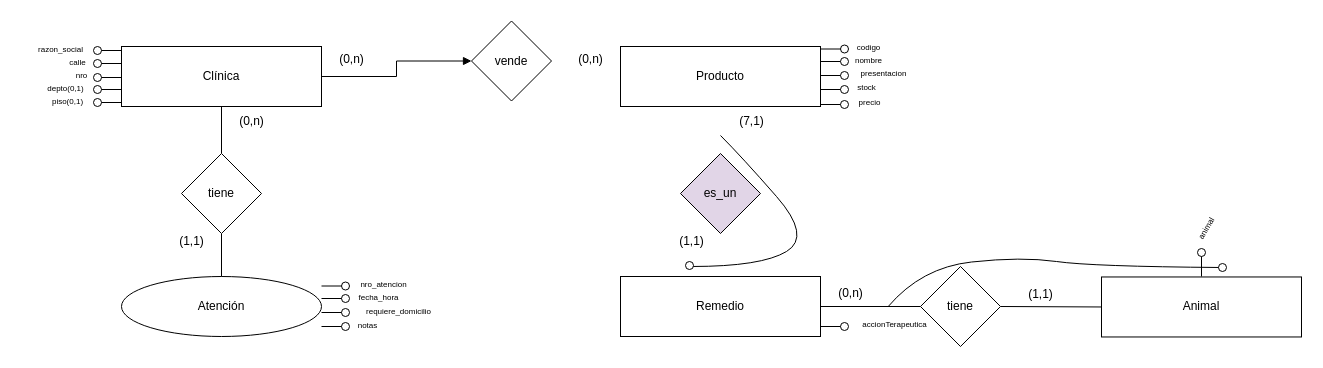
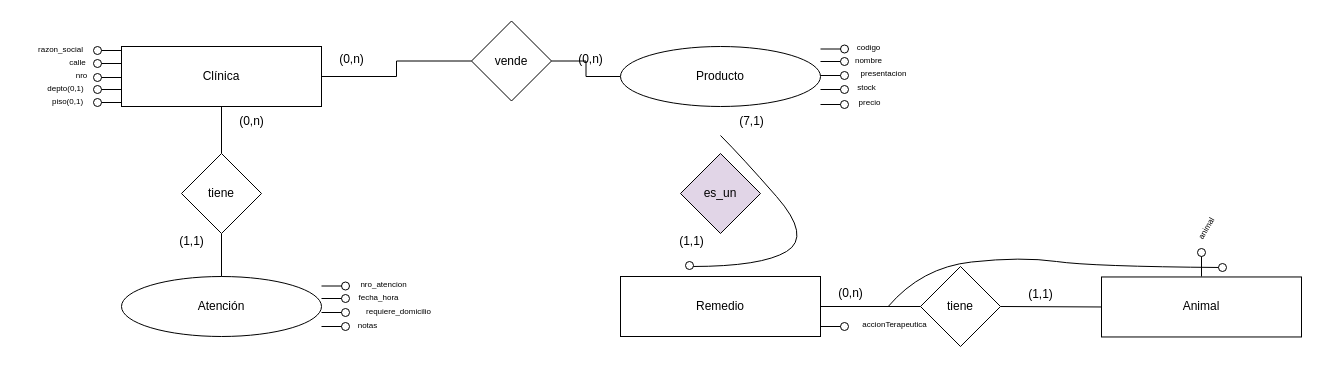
  <mxCell id="0" />
  <mxCell id="1" parent="0" />
  <mxCell id="2" value="&lt;font style=&quot;font-size: 8px;&quot;&gt;animal&lt;/font&gt;" style="text;html=1;align=center;verticalAlign=middle;resizable=0;points=[];autosize=1;strokeColor=none;fillColor=none;rotation=-60;" parent="1" vertex="1"><mxGeometry x="1180" y="213.001" width="50" height="30" as="geometry" /></mxCell>
  <mxCell id="3" value="Animal" style="rounded=0;whiteSpace=wrap;html=1;" parent="1" vertex="1"><mxGeometry x="1101" y="276.47" width="200" height="60" as="geometry" /></mxCell>
  <mxCell id="4" style="edgeStyle=orthogonalEdgeStyle;rounded=0;orthogonalLoop=1;jettySize=auto;html=1;entryX=0;entryY=0.5;entryDx=0;entryDy=0;endArrow=none;startFill=0;" parent="1" target="3" edge="1"><mxGeometry relative="1" as="geometry"><mxPoint x="1000" y="306" as="sourcePoint" /><mxPoint x="1109" y="306.47" as="targetPoint" /></mxGeometry></mxCell>
  <mxCell id="5" value="tiene" style="rhombus;whiteSpace=wrap;html=1;" parent="1" vertex="1"><mxGeometry x="920" y="266" width="80" height="80" as="geometry" /></mxCell>
  <mxCell id="6" value="(1,1)" style="text;html=1;align=center;verticalAlign=middle;resizable=0;points=[];autosize=1;strokeColor=none;fillColor=none;" parent="1" vertex="1"><mxGeometry x="1010" y="279" width="60" height="30" as="geometry" /></mxCell>
  <mxCell id="7" value="" style="group;rotation=0;" parent="1" vertex="1" connectable="0"><mxGeometry x="1197" y="248.001" width="8" height="28" as="geometry" /></mxCell>
  <mxCell id="8" value="" style="ellipse;whiteSpace=wrap;html=1;aspect=fixed;fillColor=light-dark(#FFFFFF,#FFFFFF);rotation=0;fontStyle=1" parent="7" vertex="1"><mxGeometry width="8" height="8" as="geometry" /></mxCell>
  <mxCell id="9" style="edgeStyle=orthogonalEdgeStyle;rounded=0;orthogonalLoop=1;jettySize=auto;html=1;endArrow=none;startFill=0;" parent="7" edge="1"><mxGeometry relative="1" as="geometry"><mxPoint x="4" y="28" as="targetPoint" /><mxPoint x="4" y="8" as="sourcePoint" /></mxGeometry></mxCell>
- <mxCell id="10" style="edgeStyle=orthogonalEdgeStyle;rounded=0;orthogonalLoop=1;jettySize=auto;html=1;entryX=0;entryY=0.5;entryDx=0;entryDy=0;endArrow=block;startFill=0;" parent="1" source="12" target="29" edge="1"><mxGeometry relative="1" as="geometry" /></mxCell>
+ <mxCell id="10" style="edgeStyle=orthogonalEdgeStyle;rounded=0;orthogonalLoop=1;jettySize=auto;html=1;entryX=0;entryY=0.5;entryDx=0;entryDy=0;endArrow=none;startFill=0;" parent="1" source="12" target="29" edge="1"><mxGeometry relative="1" as="geometry" /></mxCell>
  <mxCell id="11" style="edgeStyle=orthogonalEdgeStyle;rounded=0;orthogonalLoop=1;jettySize=auto;html=1;entryX=0.5;entryY=0;entryDx=0;entryDy=0;endArrow=none;startFill=0;" parent="1" source="12" target="88" edge="1"><mxGeometry relative="1" as="geometry" /></mxCell>
  <mxCell id="12" value="Clínica" style="rounded=0;whiteSpace=wrap;html=1;" parent="1" vertex="1"><mxGeometry x="121" y="46" width="200" height="60" as="geometry" /></mxCell>
  <mxCell id="13" value="" style="group;rotation=-90;" parent="1" vertex="1" connectable="0"><mxGeometry x="103" y="36.001" width="8" height="28" as="geometry" /></mxCell>
  <mxCell id="14" value="" style="ellipse;whiteSpace=wrap;html=1;aspect=fixed;fillColor=light-dark(#FFFFFF,#FFFFFF);rotation=-90;" parent="13" vertex="1"><mxGeometry x="-10" y="10" width="8" height="8" as="geometry" /></mxCell>
  <mxCell id="15" style="edgeStyle=orthogonalEdgeStyle;rounded=0;orthogonalLoop=1;jettySize=auto;html=1;endArrow=none;startFill=0;" parent="13" edge="1"><mxGeometry relative="1" as="geometry"><mxPoint x="18" y="14" as="targetPoint" /><mxPoint x="-2" y="14" as="sourcePoint" /></mxGeometry></mxCell>
  <mxCell id="16" value="&lt;font style=&quot;font-size: 8px;&quot;&gt;calle&lt;/font&gt;" style="text;html=1;align=center;verticalAlign=middle;resizable=0;points=[];autosize=1;strokeColor=none;fillColor=none;rotation=0;" parent="1" vertex="1"><mxGeometry x="52" y="46.001" width="50" height="30" as="geometry" /></mxCell>
  <mxCell id="17" value="" style="group;rotation=-90;" parent="1" vertex="1" connectable="0"><mxGeometry x="103" y="49.001" width="8" height="28" as="geometry" /></mxCell>
  <mxCell id="18" value="" style="ellipse;whiteSpace=wrap;html=1;aspect=fixed;fillColor=light-dark(#FFFFFF,transparent);rotation=-90;" parent="17" vertex="1"><mxGeometry x="-10" y="10" width="8" height="8" as="geometry" /></mxCell>
  <mxCell id="19" style="edgeStyle=orthogonalEdgeStyle;rounded=0;orthogonalLoop=1;jettySize=auto;html=1;endArrow=none;startFill=0;" parent="17" edge="1"><mxGeometry relative="1" as="geometry"><mxPoint x="18" y="14" as="targetPoint" /><mxPoint x="-2" y="14" as="sourcePoint" /></mxGeometry></mxCell>
  <mxCell id="20" value="&lt;font style=&quot;font-size: 8px;&quot;&gt;razon_social&lt;/font&gt;" style="text;html=1;align=center;verticalAlign=middle;resizable=0;points=[];autosize=1;strokeColor=none;fillColor=none;rotation=0;" parent="1" vertex="1"><mxGeometry x="20" y="33.001" width="80" height="30" as="geometry" /></mxCell>
  <mxCell id="21" value="" style="group;rotation=-90;" parent="1" vertex="1" connectable="0"><mxGeometry x="103" y="63.001" width="8" height="28" as="geometry" /></mxCell>
  <mxCell id="22" value="" style="ellipse;whiteSpace=wrap;html=1;aspect=fixed;fillColor=light-dark(#FFFFFF,transparent);rotation=-90;" parent="21" vertex="1"><mxGeometry x="-10" y="10" width="8" height="8" as="geometry" /></mxCell>
  <mxCell id="23" style="edgeStyle=orthogonalEdgeStyle;rounded=0;orthogonalLoop=1;jettySize=auto;html=1;endArrow=none;startFill=0;" parent="21" edge="1"><mxGeometry relative="1" as="geometry"><mxPoint x="18" y="14" as="targetPoint" /><mxPoint x="-2" y="14" as="sourcePoint" /></mxGeometry></mxCell>
  <mxCell id="24" value="" style="group;rotation=-90;" parent="1" vertex="1" connectable="0"><mxGeometry x="103" y="75.001" width="8" height="28" as="geometry" /></mxCell>
  <mxCell id="25" value="" style="ellipse;whiteSpace=wrap;html=1;aspect=fixed;fillColor=light-dark(#FFFFFF,transparent);rotation=-90;" parent="24" vertex="1"><mxGeometry x="-10" y="10" width="8" height="8" as="geometry" /></mxCell>
  <mxCell id="26" style="edgeStyle=orthogonalEdgeStyle;rounded=0;orthogonalLoop=1;jettySize=auto;html=1;endArrow=none;startFill=0;" parent="24" edge="1"><mxGeometry relative="1" as="geometry"><mxPoint x="18" y="14" as="targetPoint" /><mxPoint x="-2" y="14" as="sourcePoint" /></mxGeometry></mxCell>
  <mxCell id="27" value="&lt;font style=&quot;font-size: 8px;&quot;&gt;nro&lt;/font&gt;" style="text;html=1;align=center;verticalAlign=middle;resizable=0;points=[];autosize=1;strokeColor=none;fillColor=none;rotation=0;" parent="1" vertex="1"><mxGeometry x="61" y="59.001" width="40" height="30" as="geometry" /></mxCell>
  <mxCell id="28" value="&lt;font style=&quot;font-size: 8px;&quot;&gt;piso(0,1)&lt;/font&gt;" style="text;html=1;align=center;verticalAlign=middle;resizable=0;points=[];autosize=1;strokeColor=none;fillColor=none;rotation=0;" parent="1" vertex="1"><mxGeometry x="32" y="85.001" width="70" height="30" as="geometry" /></mxCell>
  <mxCell id="29" value="vende" style="rhombus;whiteSpace=wrap;html=1;" parent="1" vertex="1"><mxGeometry x="471" y="20.5" width="80" height="80" as="geometry" /></mxCell>
- <mxCell id="31" value="Producto" style="rounded=0;whiteSpace=wrap;html=1;" parent="1" vertex="1"><mxGeometry x="620" y="46" width="200" height="60" as="geometry" /></mxCell>
+ <mxCell id="30" style="edgeStyle=orthogonalEdgeStyle;rounded=0;orthogonalLoop=1;jettySize=auto;html=1;entryX=1;entryY=0.5;entryDx=0;entryDy=0;endArrow=none;startFill=0;" parent="1" source="31" target="29" edge="1"><mxGeometry relative="1" as="geometry" /></mxCell>
+ <mxCell id="31" value="Producto" style="ellipse;whiteSpace=wrap;html=1;" parent="1" vertex="1"><mxGeometry x="620" y="46" width="200" height="60" as="geometry" /></mxCell>
  <mxCell id="32" value="(0,n)" style="text;html=1;align=center;verticalAlign=middle;resizable=0;points=[];autosize=1;strokeColor=none;fillColor=none;" parent="1" vertex="1"><mxGeometry x="560" y="44" width="60" height="30" as="geometry" /></mxCell>
  <mxCell id="33" value="" style="group;rotation=90;" parent="1" vertex="1" connectable="0"><mxGeometry x="830" y="34.501" width="8" height="28" as="geometry" /></mxCell>
  <mxCell id="34" value="" style="ellipse;whiteSpace=wrap;html=1;aspect=fixed;fillColor=light-dark(#FFFFFF,#FFFFFF);rotation=90;" parent="33" vertex="1"><mxGeometry x="10" y="10" width="8" height="8" as="geometry" /></mxCell>
  <mxCell id="35" style="edgeStyle=orthogonalEdgeStyle;rounded=0;orthogonalLoop=1;jettySize=auto;html=1;endArrow=none;startFill=0;" parent="33" edge="1"><mxGeometry relative="1" as="geometry"><mxPoint x="-10" y="14" as="targetPoint" /><mxPoint x="10" y="14" as="sourcePoint" /></mxGeometry></mxCell>
  <mxCell id="36" value="&lt;font style=&quot;font-size: 8px;&quot;&gt;codigo&lt;/font&gt;" style="text;html=1;align=center;verticalAlign=middle;resizable=0;points=[];autosize=1;strokeColor=none;fillColor=none;rotation=0;" parent="1" vertex="1"><mxGeometry x="843" y="30.501" width="50" height="30" as="geometry" /></mxCell>
  <mxCell id="37" value="&lt;font style=&quot;font-size: 8px;&quot;&gt;nombre&lt;/font&gt;" style="text;html=1;align=center;verticalAlign=middle;resizable=0;points=[];autosize=1;strokeColor=none;fillColor=none;rotation=0;" parent="1" vertex="1"><mxGeometry x="843" y="44.001" width="50" height="30" as="geometry" /></mxCell>
  <mxCell id="38" value="" style="group;rotation=90;" parent="1" vertex="1" connectable="0"><mxGeometry x="830" y="47.001" width="8" height="28" as="geometry" /></mxCell>
  <mxCell id="39" value="" style="ellipse;whiteSpace=wrap;html=1;aspect=fixed;fillColor=light-dark(#FFFFFF,transparent);rotation=90;" parent="38" vertex="1"><mxGeometry x="10" y="10" width="8" height="8" as="geometry" /></mxCell>
  <mxCell id="40" style="edgeStyle=orthogonalEdgeStyle;rounded=0;orthogonalLoop=1;jettySize=auto;html=1;endArrow=none;startFill=0;" parent="38" edge="1"><mxGeometry relative="1" as="geometry"><mxPoint x="-10" y="14" as="targetPoint" /><mxPoint x="10" y="14" as="sourcePoint" /></mxGeometry></mxCell>
  <mxCell id="41" value="" style="group;rotation=90;" parent="1" vertex="1" connectable="0"><mxGeometry x="830" y="61.001" width="8" height="28" as="geometry" /></mxCell>
  <mxCell id="42" value="" style="ellipse;whiteSpace=wrap;html=1;aspect=fixed;fillColor=light-dark(#FFFFFF,transparent);rotation=90;" parent="41" vertex="1"><mxGeometry x="10" y="10" width="8" height="8" as="geometry" /></mxCell>
  <mxCell id="43" style="edgeStyle=orthogonalEdgeStyle;rounded=0;orthogonalLoop=1;jettySize=auto;html=1;endArrow=none;startFill=0;" parent="41" edge="1"><mxGeometry relative="1" as="geometry"><mxPoint x="-10" y="14" as="targetPoint" /><mxPoint x="10" y="14" as="sourcePoint" /></mxGeometry></mxCell>
  <mxCell id="44" value="&lt;font style=&quot;font-size: 8px;&quot;&gt;presentacion&lt;/font&gt;" style="text;html=1;align=center;verticalAlign=middle;resizable=0;points=[];autosize=1;strokeColor=none;fillColor=none;rotation=0;" parent="1" vertex="1"><mxGeometry x="843" y="57.001" width="80" height="30" as="geometry" /></mxCell>
  <mxCell id="45" value="&lt;font style=&quot;font-size: 8px;&quot;&gt;stock&lt;/font&gt;" style="text;html=1;align=center;verticalAlign=middle;resizable=0;points=[];autosize=1;strokeColor=none;fillColor=none;rotation=0;" parent="1" vertex="1"><mxGeometry x="841" y="71.001" width="50" height="30" as="geometry" /></mxCell>
  <mxCell id="46" value="" style="group;rotation=90;" parent="1" vertex="1" connectable="0"><mxGeometry x="830" y="75.001" width="8" height="28" as="geometry" /></mxCell>
  <mxCell id="47" value="" style="ellipse;whiteSpace=wrap;html=1;aspect=fixed;fillColor=light-dark(#FFFFFF,transparent);rotation=90;" parent="46" vertex="1"><mxGeometry x="10" y="10" width="8" height="8" as="geometry" /></mxCell>
  <mxCell id="48" style="edgeStyle=orthogonalEdgeStyle;rounded=0;orthogonalLoop=1;jettySize=auto;html=1;endArrow=none;startFill=0;" parent="46" edge="1"><mxGeometry relative="1" as="geometry"><mxPoint x="-10" y="14" as="targetPoint" /><mxPoint x="10" y="14" as="sourcePoint" /></mxGeometry></mxCell>
  <mxCell id="49" value="" style="group;rotation=90;" parent="1" vertex="1" connectable="0"><mxGeometry x="830" y="90.001" width="8" height="28" as="geometry" /></mxCell>
  <mxCell id="50" value="" style="ellipse;whiteSpace=wrap;html=1;aspect=fixed;fillColor=light-dark(#FFFFFF,transparent);rotation=90;" parent="49" vertex="1"><mxGeometry x="10" y="10" width="8" height="8" as="geometry" /></mxCell>
  <mxCell id="51" style="edgeStyle=orthogonalEdgeStyle;rounded=0;orthogonalLoop=1;jettySize=auto;html=1;endArrow=none;startFill=0;" parent="49" edge="1"><mxGeometry relative="1" as="geometry"><mxPoint x="-10" y="14" as="targetPoint" /><mxPoint x="10" y="14" as="sourcePoint" /></mxGeometry></mxCell>
  <mxCell id="52" value="&lt;font style=&quot;font-size: 8px;&quot;&gt;precio&lt;/font&gt;" style="text;html=1;align=center;verticalAlign=middle;resizable=0;points=[];autosize=1;strokeColor=none;fillColor=none;rotation=0;" parent="1" vertex="1"><mxGeometry x="844" y="86.001" width="50" height="30" as="geometry" /></mxCell>
  <mxCell id="53" style="edgeStyle=orthogonalEdgeStyle;rounded=0;orthogonalLoop=1;jettySize=auto;html=1;entryX=0;entryY=0.5;entryDx=0;entryDy=0;endArrow=none;startFill=0;" parent="1" source="54" target="5" edge="1"><mxGeometry relative="1" as="geometry" /></mxCell>
  <mxCell id="54" value="Remedio" style="rounded=0;whiteSpace=wrap;html=1;" parent="1" vertex="1"><mxGeometry x="620" y="276" width="200" height="60" as="geometry" /></mxCell>
  <mxCell id="55" value="(0,n)" style="text;html=1;align=center;verticalAlign=middle;resizable=0;points=[];autosize=1;strokeColor=none;fillColor=none;" parent="1" vertex="1"><mxGeometry x="820" y="278" width="60" height="30" as="geometry" /></mxCell>
  <mxCell id="56" value="es_un" style="rhombus;whiteSpace=wrap;html=1;fillColor=#e1d5e7;" parent="1" vertex="1"><mxGeometry x="680" y="153" width="80" height="80" as="geometry" /></mxCell>
  <mxCell id="57" value="(1,1)" style="text;html=1;align=center;verticalAlign=middle;resizable=0;points=[];autosize=1;strokeColor=none;fillColor=none;" parent="1" vertex="1"><mxGeometry x="661" y="226" width="60" height="30" as="geometry" /></mxCell>
  <mxCell id="58" value="(7,1)" style="text;html=1;align=center;verticalAlign=middle;resizable=0;points=[];autosize=1;strokeColor=none;fillColor=none;" parent="1" vertex="1"><mxGeometry x="721" y="106" width="60" height="30" as="geometry" /></mxCell>
  <mxCell id="59" value="" style="group;rotation=90;" parent="1" vertex="1" connectable="0"><mxGeometry x="830" y="312.001" width="8" height="28" as="geometry" /></mxCell>
  <mxCell id="60" value="" style="ellipse;whiteSpace=wrap;html=1;aspect=fixed;fillColor=light-dark(#FFFFFF,transparent);rotation=90;" parent="59" vertex="1"><mxGeometry x="10" y="10" width="8" height="8" as="geometry" /></mxCell>
  <mxCell id="61" style="edgeStyle=orthogonalEdgeStyle;rounded=0;orthogonalLoop=1;jettySize=auto;html=1;endArrow=none;startFill=0;" parent="59" edge="1"><mxGeometry relative="1" as="geometry"><mxPoint x="-10" y="14" as="targetPoint" /><mxPoint x="10" y="14" as="sourcePoint" /></mxGeometry></mxCell>
  <mxCell id="62" value="&lt;font style=&quot;font-size: 8px;&quot;&gt;accionTerapeutica&lt;/font&gt;" style="text;html=1;align=center;verticalAlign=middle;resizable=0;points=[];autosize=1;strokeColor=none;fillColor=none;rotation=0;" parent="1" vertex="1"><mxGeometry x="839" y="308.001" width="110" height="30" as="geometry" /></mxCell>
  <mxCell id="63" value="" style="curved=1;endArrow=none;html=1;rounded=0;startFill=0;" parent="1" edge="1"><mxGeometry width="50" height="50" relative="1" as="geometry"><mxPoint x="720" y="135" as="sourcePoint" /><mxPoint x="691" y="266" as="targetPoint" /><Array as="points"><mxPoint x="741" y="156" /><mxPoint x="811" y="236" /><mxPoint x="761" y="266" /></Array></mxGeometry></mxCell>
  <mxCell id="64" value="" style="group;rotation=90;" parent="1" vertex="1" connectable="0"><mxGeometry x="675" y="251.001" width="8" height="28" as="geometry" /></mxCell>
  <mxCell id="65" value="" style="ellipse;whiteSpace=wrap;html=1;aspect=fixed;fillColor=light-dark(#FFFFFF,#FFFFFF);rotation=90;" parent="64" vertex="1"><mxGeometry x="10" y="10" width="8" height="8" as="geometry" /></mxCell>
  <mxCell id="66" value="&lt;font style=&quot;font-size: 8px;&quot;&gt;depto(0,1)&lt;/font&gt;" style="text;html=1;align=center;verticalAlign=middle;resizable=0;points=[];autosize=1;strokeColor=none;fillColor=none;rotation=0;" parent="1" vertex="1"><mxGeometry x="30" y="72.001" width="70" height="30" as="geometry" /></mxCell>
  <mxCell id="67" value="" style="group;rotation=-90;" parent="1" vertex="1" connectable="0"><mxGeometry x="103" y="88.001" width="8" height="28" as="geometry" /></mxCell>
  <mxCell id="68" value="" style="ellipse;whiteSpace=wrap;html=1;aspect=fixed;fillColor=light-dark(#FFFFFF,transparent);rotation=-90;" parent="67" vertex="1"><mxGeometry x="-10" y="10" width="8" height="8" as="geometry" /></mxCell>
  <mxCell id="69" style="edgeStyle=orthogonalEdgeStyle;rounded=0;orthogonalLoop=1;jettySize=auto;html=1;endArrow=none;startFill=0;" parent="67" edge="1"><mxGeometry relative="1" as="geometry"><mxPoint x="18" y="14" as="targetPoint" /><mxPoint x="-2" y="14" as="sourcePoint" /></mxGeometry></mxCell>
  <mxCell id="70" value="Atención" style="ellipse;whiteSpace=wrap;html=1;" parent="1" vertex="1"><mxGeometry x="121" y="276" width="200" height="60" as="geometry" /></mxCell>
  <mxCell id="71" value="" style="group;rotation=90;" parent="1" vertex="1" connectable="0"><mxGeometry x="331" y="271.501" width="8" height="28" as="geometry" /></mxCell>
  <mxCell id="72" value="" style="ellipse;whiteSpace=wrap;html=1;aspect=fixed;fillColor=light-dark(#FFFFFF,#FFFFFF);rotation=90;" parent="71" vertex="1"><mxGeometry x="10" y="10" width="8" height="8" as="geometry" /></mxCell>
  <mxCell id="73" style="edgeStyle=orthogonalEdgeStyle;rounded=0;orthogonalLoop=1;jettySize=auto;html=1;endArrow=none;startFill=0;" parent="71" edge="1"><mxGeometry relative="1" as="geometry"><mxPoint x="-10" y="14" as="targetPoint" /><mxPoint x="10" y="14" as="sourcePoint" /></mxGeometry></mxCell>
  <mxCell id="74" value="&lt;font style=&quot;font-size: 8px;&quot;&gt;nro_atencion&lt;/font&gt;" style="text;html=1;align=center;verticalAlign=middle;resizable=0;points=[];autosize=1;strokeColor=none;fillColor=none;rotation=0;" parent="1" vertex="1"><mxGeometry x="343" y="267.501" width="80" height="30" as="geometry" /></mxCell>
  <mxCell id="75" value="&lt;font style=&quot;font-size: 8px;&quot;&gt;fecha_hora&lt;/font&gt;" style="text;html=1;align=center;verticalAlign=middle;resizable=0;points=[];autosize=1;strokeColor=none;fillColor=none;rotation=0;" parent="1" vertex="1"><mxGeometry x="343" y="281.001" width="70" height="30" as="geometry" /></mxCell>
  <mxCell id="76" value="" style="group;rotation=90;" parent="1" vertex="1" connectable="0"><mxGeometry x="331" y="284.001" width="8" height="28" as="geometry" /></mxCell>
  <mxCell id="77" value="" style="ellipse;whiteSpace=wrap;html=1;aspect=fixed;fillColor=light-dark(#FFFFFF,transparent);rotation=90;" parent="76" vertex="1"><mxGeometry x="10" y="10" width="8" height="8" as="geometry" /></mxCell>
  <mxCell id="78" style="edgeStyle=orthogonalEdgeStyle;rounded=0;orthogonalLoop=1;jettySize=auto;html=1;endArrow=none;startFill=0;" parent="76" edge="1"><mxGeometry relative="1" as="geometry"><mxPoint x="-10" y="14" as="targetPoint" /><mxPoint x="10" y="14" as="sourcePoint" /></mxGeometry></mxCell>
  <mxCell id="79" value="" style="group;rotation=90;" parent="1" vertex="1" connectable="0"><mxGeometry x="331" y="298.001" width="8" height="28" as="geometry" /></mxCell>
  <mxCell id="80" value="" style="ellipse;whiteSpace=wrap;html=1;aspect=fixed;fillColor=light-dark(#FFFFFF,transparent);rotation=90;" parent="79" vertex="1"><mxGeometry x="10" y="10" width="8" height="8" as="geometry" /></mxCell>
  <mxCell id="81" style="edgeStyle=orthogonalEdgeStyle;rounded=0;orthogonalLoop=1;jettySize=auto;html=1;endArrow=none;startFill=0;" parent="79" edge="1"><mxGeometry relative="1" as="geometry"><mxPoint x="-10" y="14" as="targetPoint" /><mxPoint x="10" y="14" as="sourcePoint" /></mxGeometry></mxCell>
  <mxCell id="82" value="&lt;font style=&quot;font-size: 8px;&quot;&gt;notas&lt;/font&gt;" style="text;html=1;align=center;verticalAlign=middle;resizable=0;points=[];autosize=1;strokeColor=none;fillColor=none;rotation=0;" parent="1" vertex="1"><mxGeometry x="342" y="309.001" width="50" height="30" as="geometry" /></mxCell>
  <mxCell id="83" value="" style="group;rotation=90;" parent="1" vertex="1" connectable="0"><mxGeometry x="331" y="312.001" width="8" height="28" as="geometry" /></mxCell>
  <mxCell id="84" value="" style="ellipse;whiteSpace=wrap;html=1;aspect=fixed;fillColor=light-dark(#FFFFFF,transparent);rotation=90;" parent="83" vertex="1"><mxGeometry x="10" y="10" width="8" height="8" as="geometry" /></mxCell>
  <mxCell id="85" style="edgeStyle=orthogonalEdgeStyle;rounded=0;orthogonalLoop=1;jettySize=auto;html=1;endArrow=none;startFill=0;" parent="83" edge="1"><mxGeometry relative="1" as="geometry"><mxPoint x="-10" y="14" as="targetPoint" /><mxPoint x="10" y="14" as="sourcePoint" /></mxGeometry></mxCell>
  <mxCell id="86" value="&lt;font style=&quot;font-size: 8px;&quot;&gt;requiere_domicilio&lt;/font&gt;" style="text;html=1;align=center;verticalAlign=middle;resizable=0;points=[];autosize=1;strokeColor=none;fillColor=none;rotation=0;" parent="1" vertex="1"><mxGeometry x="343" y="295.001" width="110" height="30" as="geometry" /></mxCell>
  <mxCell id="87" style="edgeStyle=orthogonalEdgeStyle;rounded=0;orthogonalLoop=1;jettySize=auto;html=1;entryX=0.5;entryY=0;entryDx=0;entryDy=0;endArrow=none;startFill=0;" parent="1" source="88" target="70" edge="1"><mxGeometry relative="1" as="geometry" /></mxCell>
  <mxCell id="88" value="tiene" style="rhombus;whiteSpace=wrap;html=1;" parent="1" vertex="1"><mxGeometry x="181" y="153" width="80" height="80" as="geometry" /></mxCell>
  <mxCell id="89" value="(0,n)" style="text;html=1;align=center;verticalAlign=middle;resizable=0;points=[];autosize=1;strokeColor=none;fillColor=none;" parent="1" vertex="1"><mxGeometry x="221" y="106" width="60" height="30" as="geometry" /></mxCell>
  <mxCell id="90" value="(1,1)" style="text;html=1;align=center;verticalAlign=middle;resizable=0;points=[];autosize=1;strokeColor=none;fillColor=none;" parent="1" vertex="1"><mxGeometry x="161" y="226" width="60" height="30" as="geometry" /></mxCell>
  <mxCell id="91" value="" style="curved=1;endArrow=none;html=1;rounded=0;exitX=0.443;exitY=-0.095;exitDx=0;exitDy=0;exitPerimeter=0;startFill=0;" parent="1" edge="1"><mxGeometry width="50" height="50" relative="1" as="geometry"><mxPoint x="887.73" y="306" as="sourcePoint" /><mxPoint x="1221" y="267" as="targetPoint" /><Array as="points"><mxPoint x="921" y="267" /><mxPoint x="1021" y="256" /><mxPoint x="1091" y="266" /></Array></mxGeometry></mxCell>
  <mxCell id="92" value="" style="ellipse;whiteSpace=wrap;html=1;aspect=fixed;fillColor=light-dark(#FFFFFF,#FFFFFF);rotation=0;fontStyle=1" parent="1" vertex="1"><mxGeometry x="1218" y="263.001" width="8" height="8" as="geometry" /></mxCell>
  <mxCell id="93" value="(0,n)" style="text;html=1;align=center;verticalAlign=middle;resizable=0;points=[];autosize=1;strokeColor=none;fillColor=none;" parent="1" vertex="1"><mxGeometry x="321" y="44" width="60" height="30" as="geometry" /></mxCell>
